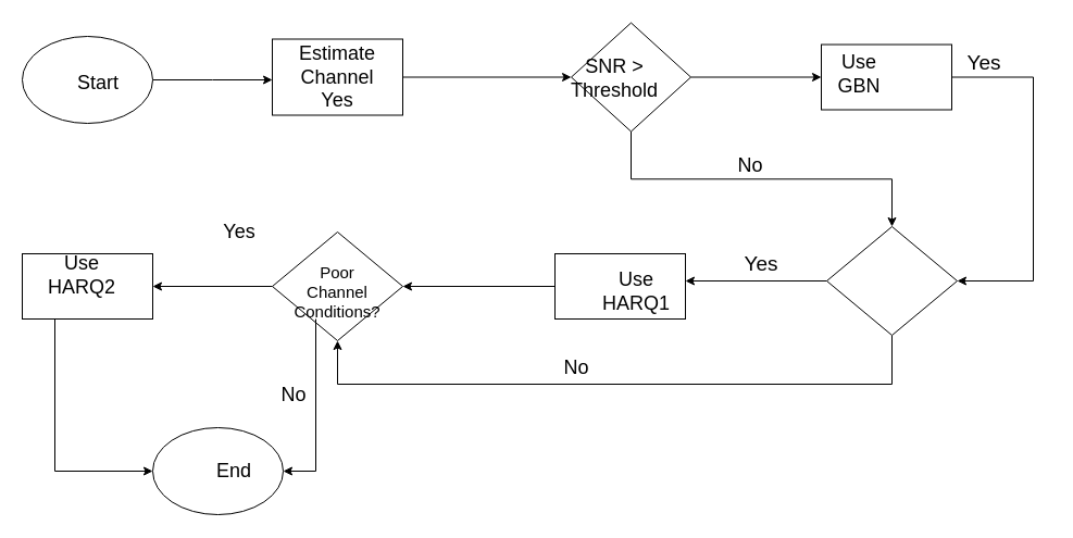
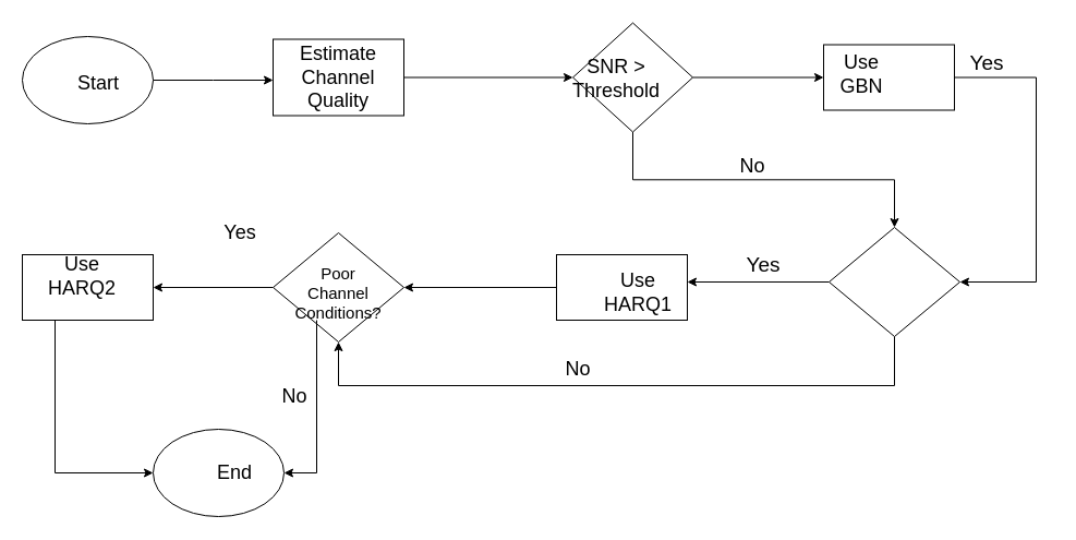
  <mxCell id="0" />
  <mxCell id="1" parent="0" />
  <mxCell id="2" style="edgeStyle=orthogonalEdgeStyle;rounded=0;orthogonalLoop=1;jettySize=auto;html=1;exitX=1;exitY=0.5;exitDx=0;exitDy=0;" edge="1" parent="1" source="3"><mxGeometry relative="1" as="geometry"><mxPoint x="250" y="73" as="targetPoint" /></mxGeometry></mxCell>
  <mxCell id="3" value="" style="ellipse;whiteSpace=wrap;html=1;" vertex="1" parent="1"><mxGeometry x="20" y="33" width="120" height="80" as="geometry" /></mxCell>
  <mxCell id="4" style="edgeStyle=orthogonalEdgeStyle;rounded=0;orthogonalLoop=1;jettySize=auto;html=1;exitX=1;exitY=0.5;exitDx=0;exitDy=0;entryX=0;entryY=0.5;entryDx=0;entryDy=0;" edge="1" parent="1" source="5" target="11"><mxGeometry relative="1" as="geometry" /></mxCell>
  <mxCell id="5" value="" style="rounded=0;whiteSpace=wrap;html=1;" vertex="1" parent="1"><mxGeometry x="250" y="35.5" width="120" height="70" as="geometry" /></mxCell>
  <mxCell id="6" style="edgeStyle=orthogonalEdgeStyle;rounded=0;orthogonalLoop=1;jettySize=auto;html=1;exitX=1;exitY=0.5;exitDx=0;exitDy=0;entryX=1;entryY=0.5;entryDx=0;entryDy=0;" edge="1" parent="1" source="7" target="14"><mxGeometry relative="1" as="geometry"><Array as="points"><mxPoint x="950" y="71" /><mxPoint x="950" y="258" /></Array></mxGeometry></mxCell>
  <mxCell id="7" value="" style="rounded=0;whiteSpace=wrap;html=1;" vertex="1" parent="1"><mxGeometry x="755" y="40.5" width="120" height="60" as="geometry" /></mxCell>
  <mxCell id="8" value="" style="rounded=0;whiteSpace=wrap;html=1;" vertex="1" parent="1"><mxGeometry x="510" y="233" width="120" height="60" as="geometry" /></mxCell>
  <mxCell id="9" style="edgeStyle=orthogonalEdgeStyle;rounded=0;orthogonalLoop=1;jettySize=auto;html=1;exitX=1;exitY=0.5;exitDx=0;exitDy=0;entryX=0;entryY=0.5;entryDx=0;entryDy=0;" edge="1" parent="1" source="11" target="7"><mxGeometry relative="1" as="geometry" /></mxCell>
  <mxCell id="10" style="edgeStyle=orthogonalEdgeStyle;rounded=0;orthogonalLoop=1;jettySize=auto;html=1;exitX=0.5;exitY=1;exitDx=0;exitDy=0;entryX=0.5;entryY=0;entryDx=0;entryDy=0;" edge="1" parent="1" source="11" target="14"><mxGeometry relative="1" as="geometry" /></mxCell>
  <mxCell id="11" value="" style="rhombus;whiteSpace=wrap;html=1;" vertex="1" parent="1"><mxGeometry x="525" y="20.5" width="110" height="100" as="geometry" /></mxCell>
  <mxCell id="12" style="edgeStyle=orthogonalEdgeStyle;rounded=0;orthogonalLoop=1;jettySize=auto;html=1;exitX=0.5;exitY=1;exitDx=0;exitDy=0;entryX=0.5;entryY=1;entryDx=0;entryDy=0;" edge="1" parent="1" source="14" target="16"><mxGeometry relative="1" as="geometry"><Array as="points"><mxPoint x="820" y="353" /><mxPoint x="310" y="353" /></Array></mxGeometry></mxCell>
  <mxCell id="13" style="edgeStyle=orthogonalEdgeStyle;rounded=0;orthogonalLoop=1;jettySize=auto;html=1;exitX=0;exitY=0.5;exitDx=0;exitDy=0;" edge="1" parent="1" source="14"><mxGeometry relative="1" as="geometry"><mxPoint x="630" y="258" as="targetPoint" /></mxGeometry></mxCell>
  <mxCell id="14" value="" style="rhombus;whiteSpace=wrap;html=1;" vertex="1" parent="1"><mxGeometry x="760" y="208" width="120" height="100" as="geometry" /></mxCell>
  <mxCell id="15" style="edgeStyle=orthogonalEdgeStyle;rounded=0;orthogonalLoop=1;jettySize=auto;html=1;exitX=0;exitY=0.5;exitDx=0;exitDy=0;entryX=1;entryY=0.5;entryDx=0;entryDy=0;" edge="1" parent="1" source="16" target="17"><mxGeometry relative="1" as="geometry" /></mxCell>
  <mxCell id="16" value="" style="rhombus;whiteSpace=wrap;html=1;" vertex="1" parent="1"><mxGeometry x="250" y="213" width="120" height="100" as="geometry" /></mxCell>
  <mxCell id="17" value="" style="rounded=0;whiteSpace=wrap;html=1;" vertex="1" parent="1"><mxGeometry x="20" y="233" width="120" height="60" as="geometry" /></mxCell>
  <mxCell id="18" value="" style="ellipse;whiteSpace=wrap;html=1;" vertex="1" parent="1"><mxGeometry x="140" y="393" width="120" height="80" as="geometry" /></mxCell>
  <mxCell id="19" value="" style="endArrow=classic;html=1;rounded=0;exitX=0;exitY=0.5;exitDx=0;exitDy=0;entryX=1;entryY=0.5;entryDx=0;entryDy=0;" edge="1" parent="1" source="8" target="16"><mxGeometry width="50" height="50" relative="1" as="geometry"><mxPoint x="440" y="283" as="sourcePoint" /><mxPoint x="490" y="233" as="targetPoint" /></mxGeometry></mxCell>
  <mxCell id="20" value="" style="endArrow=none;html=1;rounded=0;exitX=0.25;exitY=1;exitDx=0;exitDy=0;" edge="1" parent="1" source="17"><mxGeometry width="50" height="50" relative="1" as="geometry"><mxPoint x="270" y="293" as="sourcePoint" /><mxPoint x="50" y="433" as="targetPoint" /><Array as="points" /></mxGeometry></mxCell>
  <mxCell id="21" value="" style="endArrow=classic;html=1;rounded=0;entryX=0;entryY=0.5;entryDx=0;entryDy=0;" edge="1" parent="1" target="18"><mxGeometry width="50" height="50" relative="1" as="geometry"><mxPoint x="50" y="433" as="sourcePoint" /><mxPoint x="320" y="243" as="targetPoint" /></mxGeometry></mxCell>
  <mxCell id="22" value="" style="endArrow=none;html=1;rounded=0;" edge="1" parent="1"><mxGeometry width="50" height="50" relative="1" as="geometry"><mxPoint x="290" y="293" as="sourcePoint" /><mxPoint x="290" y="433" as="targetPoint" /></mxGeometry></mxCell>
  <mxCell id="23" value="" style="endArrow=classic;html=1;rounded=0;" edge="1" parent="1" target="18"><mxGeometry width="50" height="50" relative="1" as="geometry"><mxPoint x="290" y="433" as="sourcePoint" /><mxPoint x="320" y="243" as="targetPoint" /></mxGeometry></mxCell>
  <mxCell id="24" value="&lt;font style=&quot;font-size: 18px;&quot;&gt;Use GBN&lt;/font&gt;" style="text;html=1;align=center;verticalAlign=middle;whiteSpace=wrap;rounded=0;" vertex="1" parent="1"><mxGeometry x="760" y="53" width="60" height="30" as="geometry" /></mxCell>
  <mxCell id="25" value="&lt;font style=&quot;font-size: 18px;&quot;&gt;SNR &amp;gt; Threshold&lt;/font&gt;" style="text;html=1;align=center;verticalAlign=middle;whiteSpace=wrap;rounded=0;" vertex="1" parent="1"><mxGeometry x="535" y="55.5" width="60" height="32.5" as="geometry" /></mxCell>
- <mxCell id="26" value="&lt;font style=&quot;font-size: 18px;&quot;&gt;Estimate Channel Yes&lt;/font&gt;" style="text;html=1;align=center;verticalAlign=middle;whiteSpace=wrap;rounded=0;" vertex="1" parent="1"><mxGeometry x="260" y="50.5" width="100" height="40" as="geometry" /></mxCell>
+ <mxCell id="26" value="&lt;font style=&quot;font-size: 18px;&quot;&gt;Estimate Channel Quality&lt;/font&gt;" style="text;html=1;align=center;verticalAlign=middle;whiteSpace=wrap;rounded=0;" vertex="1" parent="1"><mxGeometry x="260" y="50.5" width="100" height="40" as="geometry" /></mxCell>
  <mxCell id="27" value="&lt;font style=&quot;font-size: 18px;&quot;&gt;Use HARQ2&lt;/font&gt;" style="text;html=1;align=center;verticalAlign=middle;whiteSpace=wrap;rounded=0;" vertex="1" parent="1"><mxGeometry x="45" y="238" width="60" height="30" as="geometry" /></mxCell>
  <mxCell id="28" value="&lt;font style=&quot;font-size: 18px;&quot;&gt;No&lt;/font&gt;" style="text;html=1;align=center;verticalAlign=middle;whiteSpace=wrap;rounded=0;" vertex="1" parent="1"><mxGeometry x="640" y="133" width="100" height="37.5" as="geometry" /></mxCell>
  <mxCell id="29" value="&lt;font style=&quot;font-size: 18px;&quot;&gt;Start&lt;/font&gt;" style="text;html=1;align=center;verticalAlign=middle;whiteSpace=wrap;rounded=0;" vertex="1" parent="1"><mxGeometry x="50" y="58" width="80" height="35" as="geometry" /></mxCell>
  <mxCell id="30" value="&lt;font style=&quot;font-size: 18px;&quot;&gt;End&lt;/font&gt;" style="text;html=1;align=center;verticalAlign=middle;whiteSpace=wrap;rounded=0;" vertex="1" parent="1"><mxGeometry x="185" y="418" width="60" height="30" as="geometry" /></mxCell>
  <mxCell id="31" value="&lt;font style=&quot;font-size: 15px;&quot;&gt;Poor Channel Conditions?&lt;/font&gt;" style="text;html=1;align=center;verticalAlign=middle;whiteSpace=wrap;rounded=0;" vertex="1" parent="1"><mxGeometry x="280" y="253" width="60" height="30" as="geometry" /></mxCell>
  <mxCell id="32" value="&lt;font style=&quot;font-size: 18px;&quot;&gt;Use HARQ1&lt;/font&gt;" style="text;html=1;align=center;verticalAlign=middle;whiteSpace=wrap;rounded=0;" vertex="1" parent="1"><mxGeometry x="555" y="253" width="60" height="30" as="geometry" /></mxCell>
  <mxCell id="33" value="&lt;font style=&quot;font-size: 19px;&quot;&gt;Yes&lt;/font&gt;" style="text;html=1;align=center;verticalAlign=middle;whiteSpace=wrap;rounded=0;" vertex="1" parent="1"><mxGeometry x="845" y="28" width="120" height="60" as="geometry" /></mxCell>
  <mxCell id="34" value="&lt;font style=&quot;font-size: 19px;&quot;&gt;Yes&lt;/font&gt;" style="text;html=1;align=center;verticalAlign=middle;whiteSpace=wrap;rounded=0;" vertex="1" parent="1"><mxGeometry x="640" y="213" width="120" height="60" as="geometry" /></mxCell>
  <mxCell id="35" value="&lt;font style=&quot;font-size: 18px;&quot;&gt;No&lt;/font&gt;" style="text;html=1;align=center;verticalAlign=middle;whiteSpace=wrap;rounded=0;" vertex="1" parent="1"><mxGeometry x="480" y="308" width="100" height="60" as="geometry" /></mxCell>
  <mxCell id="36" value="&lt;font style=&quot;font-size: 18px;&quot;&gt;No&lt;/font&gt;" style="text;html=1;align=center;verticalAlign=middle;whiteSpace=wrap;rounded=0;" vertex="1" parent="1"><mxGeometry x="220" y="333" width="100" height="60" as="geometry" /></mxCell>
  <mxCell id="37" value="&lt;font style=&quot;font-size: 18px;&quot;&gt;Yes&lt;/font&gt;" style="text;html=1;align=center;verticalAlign=middle;whiteSpace=wrap;rounded=0;" vertex="1" parent="1"><mxGeometry x="160" y="183" width="120" height="60" as="geometry" /></mxCell>
